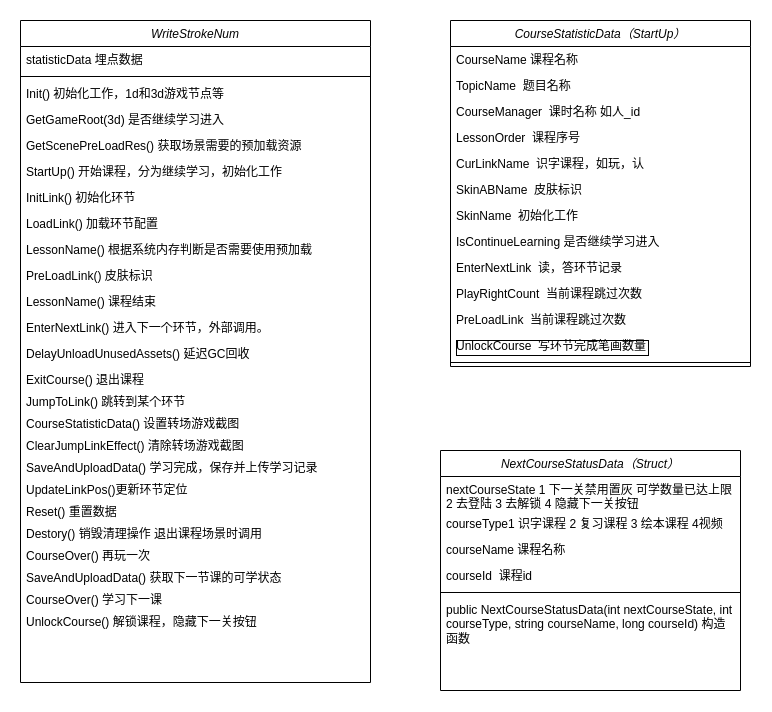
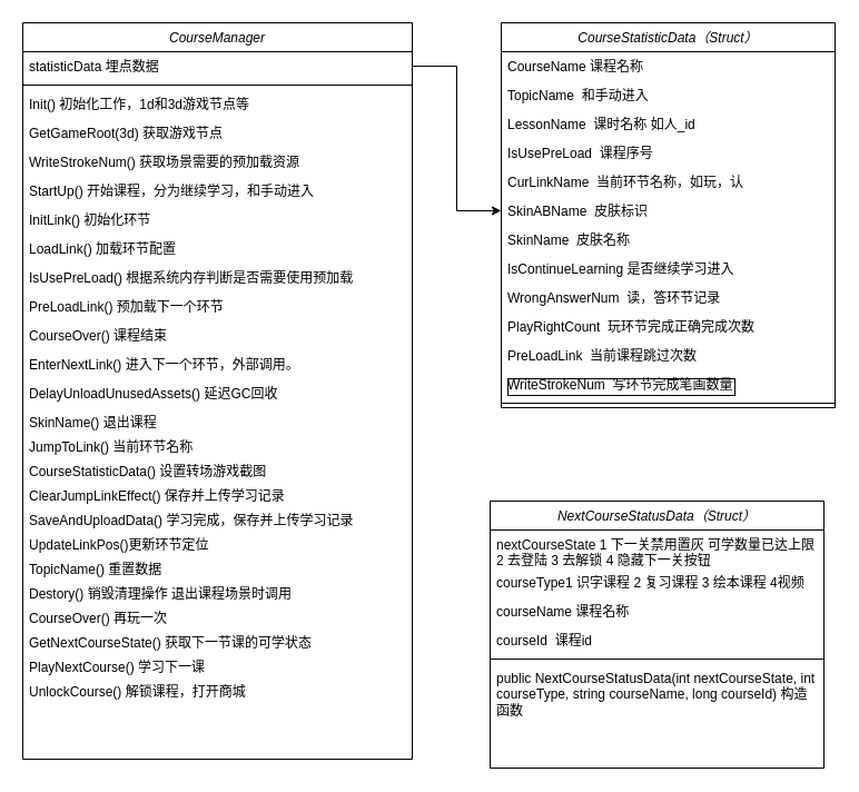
  <mxCell id="0" />
  <mxCell id="1" parent="0" />
- <mxCell id="2" value="WriteStrokeNum" style="swimlane;fontStyle=2;align=center;verticalAlign=top;childLayout=stackLayout;horizontal=1;startSize=26;horizontalStack=0;resizeParent=1;resizeLast=0;collapsible=1;marginBottom=0;rounded=0;shadow=0;strokeWidth=1;" parent="1" vertex="1"><mxGeometry x="20" y="20" width="350" height="662" as="geometry"><mxRectangle x="230" y="140" width="160" height="26" as="alternateBounds" /></mxGeometry></mxCell>
+ <mxCell id="2" value="CourseManager" style="swimlane;fontStyle=2;align=center;verticalAlign=top;childLayout=stackLayout;horizontal=1;startSize=26;horizontalStack=0;resizeParent=1;resizeLast=0;collapsible=1;marginBottom=0;rounded=0;shadow=0;strokeWidth=1;" parent="1" vertex="1"><mxGeometry x="20" y="20" width="350" height="662" as="geometry"><mxRectangle x="230" y="140" width="160" height="26" as="alternateBounds" /></mxGeometry></mxCell>
  <mxCell id="3" value="statisticData 埋点数据" style="text;align=left;verticalAlign=top;spacingLeft=4;spacingRight=4;overflow=hidden;rotatable=0;points=[[0,0.5],[1,0.5]];portConstraint=eastwest;" parent="2" vertex="1"><mxGeometry y="26" width="350" height="26" as="geometry" /></mxCell>
  <mxCell id="4" value="" style="line;html=1;strokeWidth=1;align=left;verticalAlign=middle;spacingTop=-1;spacingLeft=3;spacingRight=3;rotatable=0;labelPosition=right;points=[];portConstraint=eastwest;" parent="2" vertex="1"><mxGeometry y="52" width="350" height="8" as="geometry" /></mxCell>
  <mxCell id="5" value="Init() 初始化工作，1d和3d游戏节点等" style="text;align=left;verticalAlign=top;spacingLeft=4;spacingRight=4;overflow=hidden;rotatable=0;points=[[0,0.5],[1,0.5]];portConstraint=eastwest;" parent="2" vertex="1"><mxGeometry y="60" width="350" height="26" as="geometry" /></mxCell>
- <mxCell id="6" value="GetGameRoot(3d) 是否继续学习进入" style="text;align=left;verticalAlign=top;spacingLeft=4;spacingRight=4;overflow=hidden;rotatable=0;points=[[0,0.5],[1,0.5]];portConstraint=eastwest;" vertex="1" parent="2"><mxGeometry y="86" width="350" height="26" as="geometry" /></mxCell>
- <mxCell id="7" value="GetScenePreLoadRes() 获取场景需要的预加载资源" style="text;align=left;verticalAlign=top;spacingLeft=4;spacingRight=4;overflow=hidden;rotatable=0;points=[[0,0.5],[1,0.5]];portConstraint=eastwest;" vertex="1" parent="2"><mxGeometry y="112" width="350" height="26" as="geometry" /></mxCell>
- <mxCell id="8" value="StartUp() 开始课程，分为继续学习，初始化工作" style="text;align=left;verticalAlign=top;spacingLeft=4;spacingRight=4;overflow=hidden;rotatable=0;points=[[0,0.5],[1,0.5]];portConstraint=eastwest;" vertex="1" parent="2"><mxGeometry y="138" width="350" height="26" as="geometry" /></mxCell>
+ <mxCell id="6" value="GetGameRoot(3d) 获取游戏节点" style="text;align=left;verticalAlign=top;spacingLeft=4;spacingRight=4;overflow=hidden;rotatable=0;points=[[0,0.5],[1,0.5]];portConstraint=eastwest;" vertex="1" parent="2"><mxGeometry y="86" width="350" height="26" as="geometry" /></mxCell>
+ <mxCell id="7" value="WriteStrokeNum() 获取场景需要的预加载资源" style="text;align=left;verticalAlign=top;spacingLeft=4;spacingRight=4;overflow=hidden;rotatable=0;points=[[0,0.5],[1,0.5]];portConstraint=eastwest;" vertex="1" parent="2"><mxGeometry y="112" width="350" height="26" as="geometry" /></mxCell>
+ <mxCell id="8" value="StartUp() 开始课程，分为继续学习，和手动进入" style="text;align=left;verticalAlign=top;spacingLeft=4;spacingRight=4;overflow=hidden;rotatable=0;points=[[0,0.5],[1,0.5]];portConstraint=eastwest;" vertex="1" parent="2"><mxGeometry y="138" width="350" height="26" as="geometry" /></mxCell>
  <mxCell id="9" value="InitLink() 初始化环节" style="text;align=left;verticalAlign=top;spacingLeft=4;spacingRight=4;overflow=hidden;rotatable=0;points=[[0,0.5],[1,0.5]];portConstraint=eastwest;" vertex="1" parent="2"><mxGeometry y="164" width="350" height="26" as="geometry" /></mxCell>
  <mxCell id="10" value="LoadLink() 加载环节配置" style="text;align=left;verticalAlign=top;spacingLeft=4;spacingRight=4;overflow=hidden;rotatable=0;points=[[0,0.5],[1,0.5]];portConstraint=eastwest;" vertex="1" parent="2"><mxGeometry y="190" width="350" height="26" as="geometry" /></mxCell>
- <mxCell id="11" value="LessonName() 根据系统内存判断是否需要使用预加载" style="text;align=left;verticalAlign=top;spacingLeft=4;spacingRight=4;overflow=hidden;rotatable=0;points=[[0,0.5],[1,0.5]];portConstraint=eastwest;" vertex="1" parent="2"><mxGeometry y="216" width="350" height="26" as="geometry" /></mxCell>
- <mxCell id="12" value="PreLoadLink() 皮肤标识" style="text;align=left;verticalAlign=top;spacingLeft=4;spacingRight=4;overflow=hidden;rotatable=0;points=[[0,0.5],[1,0.5]];portConstraint=eastwest;" vertex="1" parent="2"><mxGeometry y="242" width="350" height="26" as="geometry" /></mxCell>
- <mxCell id="13" value="LessonName() 课程结束" style="text;align=left;verticalAlign=top;spacingLeft=4;spacingRight=4;overflow=hidden;rotatable=0;points=[[0,0.5],[1,0.5]];portConstraint=eastwest;" vertex="1" parent="2"><mxGeometry y="268" width="350" height="26" as="geometry" /></mxCell>
+ <mxCell id="11" value="IsUsePreLoad() 根据系统内存判断是否需要使用预加载" style="text;align=left;verticalAlign=top;spacingLeft=4;spacingRight=4;overflow=hidden;rotatable=0;points=[[0,0.5],[1,0.5]];portConstraint=eastwest;" vertex="1" parent="2"><mxGeometry y="216" width="350" height="26" as="geometry" /></mxCell>
+ <mxCell id="12" value="PreLoadLink() 预加载下一个环节" style="text;align=left;verticalAlign=top;spacingLeft=4;spacingRight=4;overflow=hidden;rotatable=0;points=[[0,0.5],[1,0.5]];portConstraint=eastwest;" vertex="1" parent="2"><mxGeometry y="242" width="350" height="26" as="geometry" /></mxCell>
+ <mxCell id="13" value="CourseOver() 课程结束" style="text;align=left;verticalAlign=top;spacingLeft=4;spacingRight=4;overflow=hidden;rotatable=0;points=[[0,0.5],[1,0.5]];portConstraint=eastwest;" vertex="1" parent="2"><mxGeometry y="268" width="350" height="26" as="geometry" /></mxCell>
  <mxCell id="14" value="EnterNextLink() 进入下一个环节，外部调用。" style="text;align=left;verticalAlign=top;spacingLeft=4;spacingRight=4;overflow=hidden;rotatable=0;points=[[0,0.5],[1,0.5]];portConstraint=eastwest;" vertex="1" parent="2"><mxGeometry y="294" width="350" height="26" as="geometry" /></mxCell>
  <mxCell id="15" value="DelayUnloadUnusedAssets() 延迟GC回收" style="text;align=left;verticalAlign=top;spacingLeft=4;spacingRight=4;overflow=hidden;rotatable=0;points=[[0,0.5],[1,0.5]];portConstraint=eastwest;" vertex="1" parent="2"><mxGeometry y="320" width="350" height="26" as="geometry" /></mxCell>
- <mxCell id="16" value="ExitCourse() 退出课程" style="text;align=left;verticalAlign=top;spacingLeft=4;spacingRight=4;overflow=hidden;rotatable=0;points=[[0,0.5],[1,0.5]];portConstraint=eastwest;" vertex="1" parent="2"><mxGeometry y="346" width="350" height="22" as="geometry" /></mxCell>
- <mxCell id="17" value="JumpToLink() 跳转到某个环节" style="text;align=left;verticalAlign=top;spacingLeft=4;spacingRight=4;overflow=hidden;rotatable=0;points=[[0,0.5],[1,0.5]];portConstraint=eastwest;" vertex="1" parent="2"><mxGeometry y="368" width="350" height="22" as="geometry" /></mxCell>
+ <mxCell id="16" value="SkinName() 退出课程" style="text;align=left;verticalAlign=top;spacingLeft=4;spacingRight=4;overflow=hidden;rotatable=0;points=[[0,0.5],[1,0.5]];portConstraint=eastwest;" vertex="1" parent="2"><mxGeometry y="346" width="350" height="22" as="geometry" /></mxCell>
+ <mxCell id="17" value="JumpToLink() 当前环节名称" style="text;align=left;verticalAlign=top;spacingLeft=4;spacingRight=4;overflow=hidden;rotatable=0;points=[[0,0.5],[1,0.5]];portConstraint=eastwest;" vertex="1" parent="2"><mxGeometry y="368" width="350" height="22" as="geometry" /></mxCell>
  <mxCell id="18" value="CourseStatisticData() 设置转场游戏截图" style="text;align=left;verticalAlign=top;spacingLeft=4;spacingRight=4;overflow=hidden;rotatable=0;points=[[0,0.5],[1,0.5]];portConstraint=eastwest;" vertex="1" parent="2"><mxGeometry y="390" width="350" height="22" as="geometry" /></mxCell>
- <mxCell id="19" value="ClearJumpLinkEffect() 清除转场游戏截图" style="text;align=left;verticalAlign=top;spacingLeft=4;spacingRight=4;overflow=hidden;rotatable=0;points=[[0,0.5],[1,0.5]];portConstraint=eastwest;" vertex="1" parent="2"><mxGeometry y="412" width="350" height="22" as="geometry" /></mxCell>
+ <mxCell id="19" value="ClearJumpLinkEffect() 保存并上传学习记录" style="text;align=left;verticalAlign=top;spacingLeft=4;spacingRight=4;overflow=hidden;rotatable=0;points=[[0,0.5],[1,0.5]];portConstraint=eastwest;" vertex="1" parent="2"><mxGeometry y="412" width="350" height="22" as="geometry" /></mxCell>
  <mxCell id="20" value="SaveAndUploadData() 学习完成，保存并上传学习记录" style="text;align=left;verticalAlign=top;spacingLeft=4;spacingRight=4;overflow=hidden;rotatable=0;points=[[0,0.5],[1,0.5]];portConstraint=eastwest;" vertex="1" parent="2"><mxGeometry y="434" width="350" height="22" as="geometry" /></mxCell>
  <mxCell id="21" value="UpdateLinkPos()更新环节定位" style="text;align=left;verticalAlign=top;spacingLeft=4;spacingRight=4;overflow=hidden;rotatable=0;points=[[0,0.5],[1,0.5]];portConstraint=eastwest;" vertex="1" parent="2"><mxGeometry y="456" width="350" height="22" as="geometry" /></mxCell>
- <mxCell id="22" value="Reset() 重置数据" style="text;align=left;verticalAlign=top;spacingLeft=4;spacingRight=4;overflow=hidden;rotatable=0;points=[[0,0.5],[1,0.5]];portConstraint=eastwest;" vertex="1" parent="2"><mxGeometry y="478" width="350" height="22" as="geometry" /></mxCell>
+ <mxCell id="22" value="TopicName() 重置数据" style="text;align=left;verticalAlign=top;spacingLeft=4;spacingRight=4;overflow=hidden;rotatable=0;points=[[0,0.5],[1,0.5]];portConstraint=eastwest;" vertex="1" parent="2"><mxGeometry y="478" width="350" height="22" as="geometry" /></mxCell>
  <mxCell id="23" value="Destory() 销毁清理操作 退出课程场景时调用" style="text;align=left;verticalAlign=top;spacingLeft=4;spacingRight=4;overflow=hidden;rotatable=0;points=[[0,0.5],[1,0.5]];portConstraint=eastwest;" vertex="1" parent="2"><mxGeometry y="500" width="350" height="22" as="geometry" /></mxCell>
  <mxCell id="24" value="CourseOver() 再玩一次" style="text;align=left;verticalAlign=top;spacingLeft=4;spacingRight=4;overflow=hidden;rotatable=0;points=[[0,0.5],[1,0.5]];portConstraint=eastwest;" vertex="1" parent="2"><mxGeometry y="522" width="350" height="22" as="geometry" /></mxCell>
- <mxCell id="25" value="SaveAndUploadData() 获取下一节课的可学状态" style="text;align=left;verticalAlign=top;spacingLeft=4;spacingRight=4;overflow=hidden;rotatable=0;points=[[0,0.5],[1,0.5]];portConstraint=eastwest;" vertex="1" parent="2"><mxGeometry y="544" width="350" height="22" as="geometry" /></mxCell>
- <mxCell id="26" value="CourseOver() 学习下一课" style="text;align=left;verticalAlign=top;spacingLeft=4;spacingRight=4;overflow=hidden;rotatable=0;points=[[0,0.5],[1,0.5]];portConstraint=eastwest;" vertex="1" parent="2"><mxGeometry y="566" width="350" height="22" as="geometry" /></mxCell>
- <mxCell id="27" value="UnlockCourse() 解锁课程，隐藏下一关按钮" style="text;align=left;verticalAlign=top;spacingLeft=4;spacingRight=4;overflow=hidden;rotatable=0;points=[[0,0.5],[1,0.5]];portConstraint=eastwest;" vertex="1" parent="2"><mxGeometry y="588" width="350" height="22" as="geometry" /></mxCell>
+ <mxCell id="25" value="GetNextCourseState() 获取下一节课的可学状态" style="text;align=left;verticalAlign=top;spacingLeft=4;spacingRight=4;overflow=hidden;rotatable=0;points=[[0,0.5],[1,0.5]];portConstraint=eastwest;" vertex="1" parent="2"><mxGeometry y="544" width="350" height="22" as="geometry" /></mxCell>
+ <mxCell id="26" value="PlayNextCourse() 学习下一课" style="text;align=left;verticalAlign=top;spacingLeft=4;spacingRight=4;overflow=hidden;rotatable=0;points=[[0,0.5],[1,0.5]];portConstraint=eastwest;" vertex="1" parent="2"><mxGeometry y="566" width="350" height="22" as="geometry" /></mxCell>
+ <mxCell id="27" value="UnlockCourse() 解锁课程，打开商城" style="text;align=left;verticalAlign=top;spacingLeft=4;spacingRight=4;overflow=hidden;rotatable=0;points=[[0,0.5],[1,0.5]];portConstraint=eastwest;" vertex="1" parent="2"><mxGeometry y="588" width="350" height="22" as="geometry" /></mxCell>
  <mxCell id="28" value="NextCourseStatusData（Struct）" style="swimlane;fontStyle=2;align=center;verticalAlign=top;childLayout=stackLayout;horizontal=1;startSize=26;horizontalStack=0;resizeParent=1;resizeLast=0;collapsible=1;marginBottom=0;rounded=0;shadow=0;strokeWidth=1;" vertex="1" parent="1"><mxGeometry x="440" y="450" width="300" height="240" as="geometry"><mxRectangle x="230" y="140" width="160" height="26" as="alternateBounds" /></mxGeometry></mxCell>
  <mxCell id="29" value="nextCourseState 1 下一关禁用置灰 可学数量已达上限 2 去登陆 3 去解锁 4 隐藏下一关按钮" style="text;align=left;verticalAlign=top;spacingLeft=4;spacingRight=4;overflow=hidden;rotatable=0;points=[[0,0.5],[1,0.5]];portConstraint=eastwest;whiteSpace=wrap;" vertex="1" parent="28"><mxGeometry y="26" width="300" height="34" as="geometry" /></mxCell>
  <mxCell id="30" value="courseType1 识字课程 2 复习课程 3 绘本课程 4视频 " style="text;align=left;verticalAlign=top;spacingLeft=4;spacingRight=4;overflow=hidden;rotatable=0;points=[[0,0.5],[1,0.5]];portConstraint=eastwest;rounded=0;shadow=0;html=0;" vertex="1" parent="28"><mxGeometry y="60" width="300" height="26" as="geometry" /></mxCell>
  <mxCell id="31" value="courseName 课程名称" style="text;align=left;verticalAlign=top;spacingLeft=4;spacingRight=4;overflow=hidden;rotatable=0;points=[[0,0.5],[1,0.5]];portConstraint=eastwest;rounded=0;shadow=0;html=0;" vertex="1" parent="28"><mxGeometry y="86" width="300" height="26" as="geometry" /></mxCell>
  <mxCell id="32" value="courseId  课程id" style="text;align=left;verticalAlign=top;spacingLeft=4;spacingRight=4;overflow=hidden;rotatable=0;points=[[0,0.5],[1,0.5]];portConstraint=eastwest;rounded=0;shadow=0;html=0;" vertex="1" parent="28"><mxGeometry y="112" width="300" height="26" as="geometry" /></mxCell>
  <mxCell id="33" value="" style="line;html=1;strokeWidth=1;align=left;verticalAlign=middle;spacingTop=-1;spacingLeft=3;spacingRight=3;rotatable=0;labelPosition=right;points=[];portConstraint=eastwest;" vertex="1" parent="28"><mxGeometry y="138" width="300" height="8" as="geometry" /></mxCell>
  <mxCell id="34" value="public NextCourseStatusData(int nextCourseState, int courseType, string courseName, long courseId) 构造函数" style="text;align=left;verticalAlign=top;spacingLeft=4;spacingRight=4;overflow=hidden;rotatable=0;points=[[0,0.5],[1,0.5]];portConstraint=eastwest;whiteSpace=wrap;" vertex="1" parent="28"><mxGeometry y="146" width="300" height="62" as="geometry" /></mxCell>
- <mxCell id="35" value="CourseStatisticData（StartUp）" style="swimlane;fontStyle=2;align=center;verticalAlign=top;childLayout=stackLayout;horizontal=1;startSize=26;horizontalStack=0;resizeParent=1;resizeLast=0;collapsible=1;marginBottom=0;rounded=0;shadow=0;strokeWidth=1;" vertex="1" parent="1"><mxGeometry x="450" y="20" width="300" height="346" as="geometry"><mxRectangle x="230" y="140" width="160" height="26" as="alternateBounds" /></mxGeometry></mxCell>
+ <mxCell id="35" value="CourseStatisticData（Struct）" style="swimlane;fontStyle=2;align=center;verticalAlign=top;childLayout=stackLayout;horizontal=1;startSize=26;horizontalStack=0;resizeParent=1;resizeLast=0;collapsible=1;marginBottom=0;rounded=0;shadow=0;strokeWidth=1;" vertex="1" parent="1"><mxGeometry x="450" y="20" width="300" height="346" as="geometry"><mxRectangle x="230" y="140" width="160" height="26" as="alternateBounds" /></mxGeometry></mxCell>
  <mxCell id="36" value="CourseName 课程名称" style="text;align=left;verticalAlign=top;spacingLeft=4;spacingRight=4;overflow=hidden;rotatable=0;points=[[0,0.5],[1,0.5]];portConstraint=eastwest;" vertex="1" parent="35"><mxGeometry y="26" width="300" height="26" as="geometry" /></mxCell>
- <mxCell id="37" value="TopicName  题目名称" style="text;align=left;verticalAlign=top;spacingLeft=4;spacingRight=4;overflow=hidden;rotatable=0;points=[[0,0.5],[1,0.5]];portConstraint=eastwest;rounded=0;shadow=0;html=0;" vertex="1" parent="35"><mxGeometry y="52" width="300" height="26" as="geometry" /></mxCell>
- <mxCell id="38" value="CourseManager  课时名称 如人_id" style="text;align=left;verticalAlign=top;spacingLeft=4;spacingRight=4;overflow=hidden;rotatable=0;points=[[0,0.5],[1,0.5]];portConstraint=eastwest;rounded=0;shadow=0;html=0;" vertex="1" parent="35"><mxGeometry y="78" width="300" height="26" as="geometry" /></mxCell>
- <mxCell id="39" value="LessonOrder  课程序号" style="text;align=left;verticalAlign=top;spacingLeft=4;spacingRight=4;overflow=hidden;rotatable=0;points=[[0,0.5],[1,0.5]];portConstraint=eastwest;rounded=0;shadow=0;html=0;" vertex="1" parent="35"><mxGeometry y="104" width="300" height="26" as="geometry" /></mxCell>
- <mxCell id="40" value="CurLinkName  识字课程，如玩，认" style="text;align=left;verticalAlign=top;spacingLeft=4;spacingRight=4;overflow=hidden;rotatable=0;points=[[0,0.5],[1,0.5]];portConstraint=eastwest;rounded=0;shadow=0;html=0;" vertex="1" parent="35"><mxGeometry y="130" width="300" height="26" as="geometry" /></mxCell>
+ <mxCell id="37" value="TopicName  和手动进入" style="text;align=left;verticalAlign=top;spacingLeft=4;spacingRight=4;overflow=hidden;rotatable=0;points=[[0,0.5],[1,0.5]];portConstraint=eastwest;rounded=0;shadow=0;html=0;" vertex="1" parent="35"><mxGeometry y="52" width="300" height="26" as="geometry" /></mxCell>
+ <mxCell id="38" value="LessonName  课时名称 如人_id" style="text;align=left;verticalAlign=top;spacingLeft=4;spacingRight=4;overflow=hidden;rotatable=0;points=[[0,0.5],[1,0.5]];portConstraint=eastwest;rounded=0;shadow=0;html=0;" vertex="1" parent="35"><mxGeometry y="78" width="300" height="26" as="geometry" /></mxCell>
+ <mxCell id="39" value="IsUsePreLoad  课程序号" style="text;align=left;verticalAlign=top;spacingLeft=4;spacingRight=4;overflow=hidden;rotatable=0;points=[[0,0.5],[1,0.5]];portConstraint=eastwest;rounded=0;shadow=0;html=0;" vertex="1" parent="35"><mxGeometry y="104" width="300" height="26" as="geometry" /></mxCell>
+ <mxCell id="40" value="CurLinkName  当前环节名称，如玩，认" style="text;align=left;verticalAlign=top;spacingLeft=4;spacingRight=4;overflow=hidden;rotatable=0;points=[[0,0.5],[1,0.5]];portConstraint=eastwest;rounded=0;shadow=0;html=0;" vertex="1" parent="35"><mxGeometry y="130" width="300" height="26" as="geometry" /></mxCell>
  <mxCell id="41" value="SkinABName  皮肤标识" style="text;align=left;verticalAlign=top;spacingLeft=4;spacingRight=4;overflow=hidden;rotatable=0;points=[[0,0.5],[1,0.5]];portConstraint=eastwest;rounded=0;shadow=0;html=0;" vertex="1" parent="35"><mxGeometry y="156" width="300" height="26" as="geometry" /></mxCell>
- <mxCell id="42" value="SkinName  初始化工作" style="text;align=left;verticalAlign=top;spacingLeft=4;spacingRight=4;overflow=hidden;rotatable=0;points=[[0,0.5],[1,0.5]];portConstraint=eastwest;rounded=0;shadow=0;html=0;" vertex="1" parent="35"><mxGeometry y="182" width="300" height="26" as="geometry" /></mxCell>
+ <mxCell id="42" value="SkinName  皮肤名称" style="text;align=left;verticalAlign=top;spacingLeft=4;spacingRight=4;overflow=hidden;rotatable=0;points=[[0,0.5],[1,0.5]];portConstraint=eastwest;rounded=0;shadow=0;html=0;" vertex="1" parent="35"><mxGeometry y="182" width="300" height="26" as="geometry" /></mxCell>
  <mxCell id="43" value="IsContinueLearning 是否继续学习进入" style="text;align=left;verticalAlign=top;spacingLeft=4;spacingRight=4;overflow=hidden;rotatable=0;points=[[0,0.5],[1,0.5]];portConstraint=eastwest;rounded=0;shadow=0;html=0;" vertex="1" parent="35"><mxGeometry y="208" width="300" height="26" as="geometry" /></mxCell>
- <mxCell id="44" value="EnterNextLink  读，答环节记录" style="text;align=left;verticalAlign=top;spacingLeft=4;spacingRight=4;overflow=hidden;rotatable=0;points=[[0,0.5],[1,0.5]];portConstraint=eastwest;rounded=0;shadow=0;html=0;" vertex="1" parent="35"><mxGeometry y="234" width="300" height="26" as="geometry" /></mxCell>
- <mxCell id="45" value="PlayRightCount  当前课程跳过次数" style="text;align=left;verticalAlign=top;spacingLeft=4;spacingRight=4;overflow=hidden;rotatable=0;points=[[0,0.5],[1,0.5]];portConstraint=eastwest;rounded=0;shadow=0;html=0;" vertex="1" parent="35"><mxGeometry y="260" width="300" height="26" as="geometry" /></mxCell>
+ <mxCell id="44" value="WrongAnswerNum  读，答环节记录" style="text;align=left;verticalAlign=top;spacingLeft=4;spacingRight=4;overflow=hidden;rotatable=0;points=[[0,0.5],[1,0.5]];portConstraint=eastwest;rounded=0;shadow=0;html=0;" vertex="1" parent="35"><mxGeometry y="234" width="300" height="26" as="geometry" /></mxCell>
+ <mxCell id="45" value="PlayRightCount  玩环节完成正确完成次数" style="text;align=left;verticalAlign=top;spacingLeft=4;spacingRight=4;overflow=hidden;rotatable=0;points=[[0,0.5],[1,0.5]];portConstraint=eastwest;rounded=0;shadow=0;html=0;" vertex="1" parent="35"><mxGeometry y="260" width="300" height="26" as="geometry" /></mxCell>
  <mxCell id="46" value="PreLoadLink  当前课程跳过次数" style="text;align=left;verticalAlign=top;spacingLeft=4;spacingRight=4;overflow=hidden;rotatable=0;points=[[0,0.5],[1,0.5]];portConstraint=eastwest;rounded=0;shadow=0;html=0;" vertex="1" parent="35"><mxGeometry y="286" width="300" height="26" as="geometry" /></mxCell>
- <mxCell id="47" value="UnlockCourse  写环节完成笔画数量" style="text;align=left;verticalAlign=top;spacingLeft=4;spacingRight=4;overflow=hidden;rotatable=0;points=[[0,0.5],[1,0.5]];portConstraint=eastwest;rounded=0;shadow=0;html=0;labelBorderColor=default;" vertex="1" parent="35"><mxGeometry y="312" width="300" height="26" as="geometry" /></mxCell>
+ <mxCell id="47" value="WriteStrokeNum  写环节完成笔画数量" style="text;align=left;verticalAlign=top;spacingLeft=4;spacingRight=4;overflow=hidden;rotatable=0;points=[[0,0.5],[1,0.5]];portConstraint=eastwest;rounded=0;shadow=0;html=0;labelBorderColor=default;" vertex="1" parent="35"><mxGeometry y="312" width="300" height="26" as="geometry" /></mxCell>
  <mxCell id="48" value="" style="line;html=1;strokeWidth=1;align=left;verticalAlign=middle;spacingTop=-1;spacingLeft=3;spacingRight=3;rotatable=0;labelPosition=right;points=[];portConstraint=eastwest;" vertex="1" parent="35"><mxGeometry y="338" width="300" height="8" as="geometry" /></mxCell>
+ <mxCell id="49" style="edgeStyle=orthogonalEdgeStyle;rounded=0;orthogonalLoop=1;jettySize=auto;html=1;entryX=0;entryY=0.5;entryDx=0;entryDy=0;" edge="1" parent="1" source="3" target="41"><mxGeometry relative="1" as="geometry" /></mxCell>
